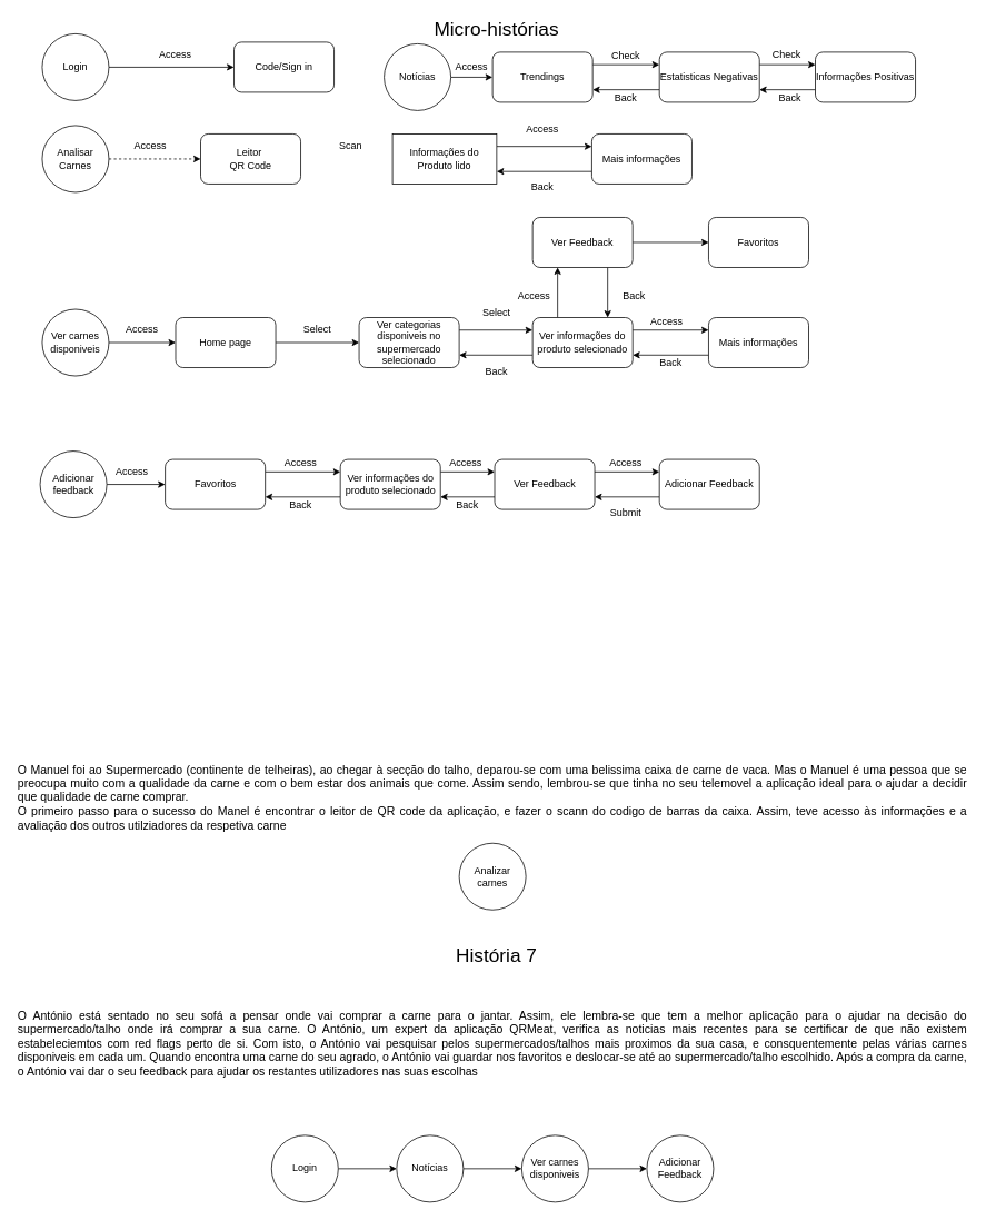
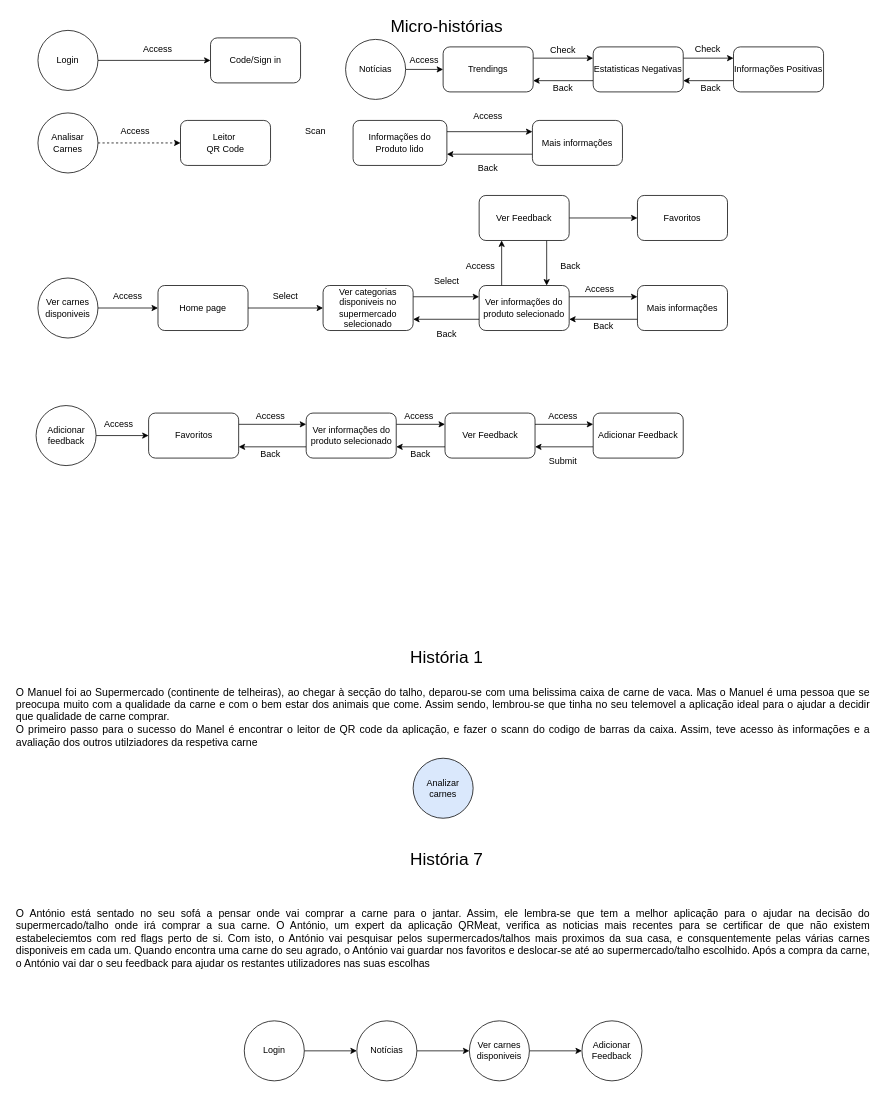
  <mxCell id="0" />
  <mxCell id="1" parent="0" />
  <mxCell id="2" style="edgeStyle=orthogonalEdgeStyle;rounded=0;orthogonalLoop=1;jettySize=auto;html=1;exitX=1;exitY=0.5;exitDx=0;exitDy=0;entryX=0;entryY=0.5;entryDx=0;entryDy=0;" parent="1" source="3" target="4" edge="1"><mxGeometry relative="1" as="geometry" /></mxCell>
  <mxCell id="3" value="Login" style="ellipse;whiteSpace=wrap;html=1;aspect=fixed;" parent="1" vertex="1"><mxGeometry x="50" y="40" width="80" height="80" as="geometry" /></mxCell>
  <mxCell id="4" value="Code/Sign in" style="rounded=1;whiteSpace=wrap;html=1;" parent="1" vertex="1"><mxGeometry x="280" y="50" width="120" height="60" as="geometry" /></mxCell>
  <mxCell id="5" value="Access" style="text;html=1;align=center;verticalAlign=middle;whiteSpace=wrap;rounded=0;" parent="1" vertex="1"><mxGeometry x="180" y="50" width="60" height="30" as="geometry" /></mxCell>
  <mxCell id="6" style="edgeStyle=orthogonalEdgeStyle;rounded=0;orthogonalLoop=1;jettySize=auto;html=1;exitX=1;exitY=0.5;exitDx=0;exitDy=0;entryX=0;entryY=0.5;entryDx=0;entryDy=0;" parent="1" source="7" target="12" edge="1"><mxGeometry relative="1" as="geometry" /></mxCell>
  <mxCell id="7" value="Notícias" style="ellipse;whiteSpace=wrap;html=1;aspect=fixed;" parent="1" vertex="1"><mxGeometry x="460" y="52" width="80" height="80" as="geometry" /></mxCell>
  <mxCell id="8" style="edgeStyle=orthogonalEdgeStyle;rounded=0;orthogonalLoop=1;jettySize=auto;html=1;exitX=0;exitY=0.75;exitDx=0;exitDy=0;entryX=1;entryY=0.75;entryDx=0;entryDy=0;" parent="1" source="10" target="12" edge="1"><mxGeometry relative="1" as="geometry" /></mxCell>
  <mxCell id="9" style="edgeStyle=orthogonalEdgeStyle;rounded=0;orthogonalLoop=1;jettySize=auto;html=1;exitX=1;exitY=0.25;exitDx=0;exitDy=0;entryX=0;entryY=0.25;entryDx=0;entryDy=0;" parent="1" source="10" target="16" edge="1"><mxGeometry relative="1" as="geometry" /></mxCell>
  <mxCell id="10" value="Estatisticas Negativas" style="rounded=1;whiteSpace=wrap;html=1;" parent="1" vertex="1"><mxGeometry x="790" y="62" width="120" height="60" as="geometry" /></mxCell>
  <mxCell id="11" style="edgeStyle=orthogonalEdgeStyle;rounded=0;orthogonalLoop=1;jettySize=auto;html=1;exitX=1;exitY=0.25;exitDx=0;exitDy=0;entryX=0;entryY=0.25;entryDx=0;entryDy=0;" parent="1" source="12" target="10" edge="1"><mxGeometry relative="1" as="geometry" /></mxCell>
  <mxCell id="12" value="Trendings" style="rounded=1;whiteSpace=wrap;html=1;" parent="1" vertex="1"><mxGeometry x="590" y="62" width="120" height="60" as="geometry" /></mxCell>
  <mxCell id="13" value="Back" style="text;html=1;align=center;verticalAlign=middle;whiteSpace=wrap;rounded=0;" parent="1" vertex="1"><mxGeometry x="720" y="102" width="60" height="30" as="geometry" /></mxCell>
  <mxCell id="14" value="Check" style="text;html=1;align=center;verticalAlign=middle;whiteSpace=wrap;rounded=0;" parent="1" vertex="1"><mxGeometry x="720" y="52" width="60" height="30" as="geometry" /></mxCell>
  <mxCell id="15" style="edgeStyle=orthogonalEdgeStyle;rounded=0;orthogonalLoop=1;jettySize=auto;html=1;exitX=0;exitY=0.75;exitDx=0;exitDy=0;entryX=1;entryY=0.75;entryDx=0;entryDy=0;" parent="1" source="16" target="10" edge="1"><mxGeometry relative="1" as="geometry" /></mxCell>
  <mxCell id="16" value="Informações Positivas" style="rounded=1;whiteSpace=wrap;html=1;" parent="1" vertex="1"><mxGeometry x="977" y="62" width="120" height="60" as="geometry" /></mxCell>
  <mxCell id="17" style="edgeStyle=orthogonalEdgeStyle;rounded=0;orthogonalLoop=1;jettySize=auto;html=1;exitX=1;exitY=0.5;exitDx=0;exitDy=0;entryX=0;entryY=0.5;entryDx=0;entryDy=0;dashed=1;" parent="1" source="18" target="19" edge="1"><mxGeometry relative="1" as="geometry" /></mxCell>
  <mxCell id="18" value="Analisar Carnes" style="ellipse;whiteSpace=wrap;html=1;aspect=fixed;" parent="1" vertex="1"><mxGeometry x="50" y="150" width="80" height="80" as="geometry" /></mxCell>
  <mxCell id="19" value="Leitor&amp;nbsp;&lt;div&gt;QR Code&lt;/div&gt;" style="rounded=1;whiteSpace=wrap;html=1;" parent="1" vertex="1"><mxGeometry x="240" y="160" width="120" height="60" as="geometry" /></mxCell>
  <mxCell id="20" value="Access" style="text;html=1;align=center;verticalAlign=middle;whiteSpace=wrap;rounded=0;" parent="1" vertex="1"><mxGeometry x="150" y="160" width="60" height="30" as="geometry" /></mxCell>
  <mxCell id="21" style="edgeStyle=orthogonalEdgeStyle;rounded=0;orthogonalLoop=1;jettySize=auto;html=1;exitX=1;exitY=0.25;exitDx=0;exitDy=0;entryX=0;entryY=0.25;entryDx=0;entryDy=0;" parent="1" source="22" target="25" edge="1"><mxGeometry relative="1" as="geometry" /></mxCell>
- <mxCell id="22" value="Informações do Produto lido" style="whiteSpace=wrap;html=1;rounded=0;" parent="1" vertex="1"><mxGeometry x="470" y="160" width="125" height="60" as="geometry" /></mxCell>
+ <mxCell id="22" value="Informações do Produto lido" style="rounded=1;whiteSpace=wrap;html=1;" parent="1" vertex="1"><mxGeometry x="470" y="160" width="125" height="60" as="geometry" /></mxCell>
  <mxCell id="23" value="Scan" style="text;html=1;align=center;verticalAlign=middle;whiteSpace=wrap;rounded=0;" parent="1" vertex="1"><mxGeometry x="390" y="160" width="60" height="30" as="geometry" /></mxCell>
  <mxCell id="24" style="edgeStyle=orthogonalEdgeStyle;rounded=0;orthogonalLoop=1;jettySize=auto;html=1;exitX=0;exitY=0.75;exitDx=0;exitDy=0;entryX=1;entryY=0.75;entryDx=0;entryDy=0;" parent="1" source="25" target="22" edge="1"><mxGeometry relative="1" as="geometry" /></mxCell>
  <mxCell id="25" value="Mais informações" style="rounded=1;whiteSpace=wrap;html=1;" parent="1" vertex="1"><mxGeometry x="709" y="160" width="120" height="60" as="geometry" /></mxCell>
  <mxCell id="26" value="Access" style="text;html=1;align=center;verticalAlign=middle;whiteSpace=wrap;rounded=0;" parent="1" vertex="1"><mxGeometry x="620" y="140" width="60" height="30" as="geometry" /></mxCell>
  <mxCell id="27" value="Back" style="text;html=1;align=center;verticalAlign=middle;whiteSpace=wrap;rounded=0;" parent="1" vertex="1"><mxGeometry x="620" y="209" width="60" height="30" as="geometry" /></mxCell>
  <mxCell id="28" style="edgeStyle=orthogonalEdgeStyle;rounded=0;orthogonalLoop=1;jettySize=auto;html=1;exitX=1;exitY=0.5;exitDx=0;exitDy=0;entryX=0;entryY=0.5;entryDx=0;entryDy=0;" edge="1" parent="1" source="29" target="49"><mxGeometry relative="1" as="geometry" /></mxCell>
  <mxCell id="29" value="Notícias" style="ellipse;whiteSpace=wrap;html=1;aspect=fixed;" vertex="1" parent="1"><mxGeometry x="475" y="1360" width="80" height="80" as="geometry" /></mxCell>
  <mxCell id="30" value="Check" style="text;html=1;align=center;verticalAlign=middle;whiteSpace=wrap;rounded=0;" vertex="1" parent="1"><mxGeometry x="913" y="50" width="60" height="30" as="geometry" /></mxCell>
  <mxCell id="31" value="Back" style="text;html=1;align=center;verticalAlign=middle;whiteSpace=wrap;rounded=0;" vertex="1" parent="1"><mxGeometry x="917" y="102" width="60" height="30" as="geometry" /></mxCell>
  <mxCell id="32" style="edgeStyle=orthogonalEdgeStyle;rounded=0;orthogonalLoop=1;jettySize=auto;html=1;exitX=1;exitY=0.5;exitDx=0;exitDy=0;entryX=0;entryY=0.5;entryDx=0;entryDy=0;" edge="1" parent="1" source="33" target="41"><mxGeometry relative="1" as="geometry" /></mxCell>
  <mxCell id="33" value="Ver carnes disponiveis" style="ellipse;whiteSpace=wrap;html=1;aspect=fixed;" vertex="1" parent="1"><mxGeometry x="50" y="370" width="80" height="80" as="geometry" /></mxCell>
  <mxCell id="34" value="&lt;font style=&quot;font-size: 23px;&quot;&gt;Micro-histórias&lt;/font&gt;" style="text;html=1;align=center;verticalAlign=middle;whiteSpace=wrap;rounded=0;" vertex="1" parent="1"><mxGeometry x="470" y="20" width="250" height="30" as="geometry" /></mxCell>
+ <mxCell id="35" value="&lt;font style=&quot;font-size: 23px;&quot;&gt;História 1&lt;/font&gt;" style="text;html=1;align=center;verticalAlign=middle;whiteSpace=wrap;rounded=0;" vertex="1" parent="1"><mxGeometry x="510" y="860" width="170" height="30" as="geometry" /></mxCell>
  <mxCell id="36" value="&lt;div style=&quot;text-align: justify; font-size: 14px;&quot;&gt;&lt;font style=&quot;font-size: 14px;&quot;&gt;O Manuel foi ao Supermercado (continente de telheiras), ao chegar à secção do talho, deparou-se com uma belissima caixa de carne de vaca. Mas o Manuel é uma pessoa que se preocupa muito com a qualidade da carne e com o bem estar dos animais que come. Assim sendo, lembrou-se que tinha no seu telemovel a aplicação ideal para o ajudar a decidir que qualidade de carne comprar.&lt;/font&gt;&lt;/div&gt;&lt;div style=&quot;text-align: justify; font-size: 14px;&quot;&gt;&lt;font style=&quot;font-size: 14px;&quot;&gt;O primeiro passo para o sucesso do Manel é encontrar o leitor de QR code da aplicação, e fazer o scann do codigo de barras da caixa. Assim, teve acesso às informações e a avaliação dos outros utilziadores da respetiva carne&lt;/font&gt;&lt;/div&gt;" style="text;html=1;align=center;verticalAlign=middle;whiteSpace=wrap;rounded=0;" vertex="1" parent="1"><mxGeometry x="20" y="910" width="1140" height="90" as="geometry" /></mxCell>
- <mxCell id="37" value="Analizar carnes" style="ellipse;whiteSpace=wrap;html=1;aspect=fixed;" vertex="1" parent="1"><mxGeometry x="550" y="1010" width="80" height="80" as="geometry" /></mxCell>
+ <mxCell id="37" value="Analizar carnes" style="ellipse;whiteSpace=wrap;html=1;aspect=fixed;fillColor=#dae8fc;" vertex="1" parent="1"><mxGeometry x="550" y="1010" width="80" height="80" as="geometry" /></mxCell>
  <mxCell id="38" value="&lt;font style=&quot;font-size: 23px;&quot;&gt;História 7&lt;/font&gt;" style="text;html=1;align=center;verticalAlign=middle;whiteSpace=wrap;rounded=0;" vertex="1" parent="1"><mxGeometry x="510" y="1130" width="170" height="30" as="geometry" /></mxCell>
  <mxCell id="39" value="&lt;div style=&quot;text-align: justify;&quot;&gt;&lt;span style=&quot;background-color: initial;&quot;&gt;&lt;font style=&quot;font-size: 14px;&quot;&gt;O António está sentado no seu sofá a pensar onde vai comprar a carne para o jantar. Assim, ele lembra-se que tem a melhor aplicação para o ajudar na decisão do supermercado/talho onde irá comprar a sua carne. O António, um expert da aplicação QRMeat, verifica as noticias mais recentes para se certificar de que não existem estabeleciemtos com red flags perto de si. Com isto, o António vai pesquisar pelos supermercados/talhos mais proximos da sua casa, e consquentemente pelas várias carnes disponiveis em cada um. Quando encontra uma carne do seu agrado, o António vai guardar nos favoritos e deslocar-se até ao supermercado/talho escolhido. Após a compra da carne, o António vai dar o seu feedback para ajudar os restantes utilizadores nas suas escolhas&lt;/font&gt;&lt;/span&gt;&lt;/div&gt;" style="text;html=1;align=center;verticalAlign=middle;whiteSpace=wrap;rounded=0;" vertex="1" parent="1"><mxGeometry x="20" y="1200" width="1140" height="100" as="geometry" /></mxCell>
  <mxCell id="40" style="edgeStyle=orthogonalEdgeStyle;rounded=0;orthogonalLoop=1;jettySize=auto;html=1;exitX=1;exitY=0.5;exitDx=0;exitDy=0;entryX=0;entryY=0.5;entryDx=0;entryDy=0;" edge="1" parent="1" source="41" target="43"><mxGeometry relative="1" as="geometry" /></mxCell>
  <mxCell id="41" value="Home page" style="rounded=1;whiteSpace=wrap;html=1;" vertex="1" parent="1"><mxGeometry x="210" y="380" width="120" height="60" as="geometry" /></mxCell>
  <mxCell id="42" style="edgeStyle=orthogonalEdgeStyle;rounded=0;orthogonalLoop=1;jettySize=auto;html=1;exitX=1;exitY=0.25;exitDx=0;exitDy=0;entryX=0;entryY=0.25;entryDx=0;entryDy=0;" edge="1" parent="1" source="43" target="53"><mxGeometry relative="1" as="geometry" /></mxCell>
  <mxCell id="43" value="Ver categorias disponiveis no supermercado selecionado" style="rounded=1;whiteSpace=wrap;html=1;" vertex="1" parent="1"><mxGeometry x="430" y="380" width="120" height="60" as="geometry" /></mxCell>
  <mxCell id="44" value="Select" style="text;html=1;align=center;verticalAlign=middle;whiteSpace=wrap;rounded=0;" vertex="1" parent="1"><mxGeometry x="350" y="380" width="60" height="30" as="geometry" /></mxCell>
  <mxCell id="45" value="Access" style="text;html=1;align=center;verticalAlign=middle;whiteSpace=wrap;rounded=0;" vertex="1" parent="1"><mxGeometry x="140" y="380" width="60" height="30" as="geometry" /></mxCell>
  <mxCell id="46" style="edgeStyle=orthogonalEdgeStyle;rounded=0;orthogonalLoop=1;jettySize=auto;html=1;exitX=1;exitY=0.5;exitDx=0;exitDy=0;entryX=0;entryY=0.5;entryDx=0;entryDy=0;" edge="1" parent="1" source="47" target="29"><mxGeometry relative="1" as="geometry" /></mxCell>
  <mxCell id="47" value="Login" style="ellipse;whiteSpace=wrap;html=1;aspect=fixed;" vertex="1" parent="1"><mxGeometry x="325" y="1360" width="80" height="80" as="geometry" /></mxCell>
  <mxCell id="48" style="edgeStyle=orthogonalEdgeStyle;rounded=0;orthogonalLoop=1;jettySize=auto;html=1;exitX=1;exitY=0.5;exitDx=0;exitDy=0;entryX=0;entryY=0.5;entryDx=0;entryDy=0;" edge="1" parent="1" source="49" target="86"><mxGeometry relative="1" as="geometry" /></mxCell>
  <mxCell id="49" value="Ver carnes disponiveis" style="ellipse;whiteSpace=wrap;html=1;aspect=fixed;" vertex="1" parent="1"><mxGeometry x="625" y="1360" width="80" height="80" as="geometry" /></mxCell>
  <mxCell id="50" style="edgeStyle=orthogonalEdgeStyle;rounded=0;orthogonalLoop=1;jettySize=auto;html=1;exitX=0;exitY=0.75;exitDx=0;exitDy=0;entryX=1;entryY=0.75;entryDx=0;entryDy=0;" edge="1" parent="1" source="53" target="43"><mxGeometry relative="1" as="geometry" /></mxCell>
  <mxCell id="51" style="edgeStyle=orthogonalEdgeStyle;rounded=0;orthogonalLoop=1;jettySize=auto;html=1;exitX=1;exitY=0.25;exitDx=0;exitDy=0;entryX=0;entryY=0.25;entryDx=0;entryDy=0;" edge="1" parent="1" source="53" target="57"><mxGeometry relative="1" as="geometry" /></mxCell>
  <mxCell id="52" style="edgeStyle=orthogonalEdgeStyle;rounded=0;orthogonalLoop=1;jettySize=auto;html=1;exitX=0.25;exitY=0;exitDx=0;exitDy=0;entryX=0.25;entryY=1;entryDx=0;entryDy=0;" edge="1" parent="1" source="53" target="60"><mxGeometry relative="1" as="geometry" /></mxCell>
  <mxCell id="53" value="Ver informações do produto selecionado" style="rounded=1;whiteSpace=wrap;html=1;" vertex="1" parent="1"><mxGeometry x="638" y="380" width="120" height="60" as="geometry" /></mxCell>
  <mxCell id="54" value="Select" style="text;html=1;align=center;verticalAlign=middle;whiteSpace=wrap;rounded=0;" vertex="1" parent="1"><mxGeometry x="564.5" y="360" width="60" height="30" as="geometry" /></mxCell>
  <mxCell id="55" value="Back" style="text;html=1;align=center;verticalAlign=middle;whiteSpace=wrap;rounded=0;" vertex="1" parent="1"><mxGeometry x="564.5" y="430" width="60" height="30" as="geometry" /></mxCell>
  <mxCell id="56" style="edgeStyle=orthogonalEdgeStyle;rounded=0;orthogonalLoop=1;jettySize=auto;html=1;exitX=0;exitY=0.75;exitDx=0;exitDy=0;entryX=1;entryY=0.75;entryDx=0;entryDy=0;" edge="1" parent="1" source="57" target="53"><mxGeometry relative="1" as="geometry" /></mxCell>
  <mxCell id="57" value="Mais informações" style="rounded=1;whiteSpace=wrap;html=1;" vertex="1" parent="1"><mxGeometry x="849" y="380" width="120" height="60" as="geometry" /></mxCell>
  <mxCell id="58" style="edgeStyle=orthogonalEdgeStyle;rounded=0;orthogonalLoop=1;jettySize=auto;html=1;exitX=0.75;exitY=1;exitDx=0;exitDy=0;entryX=0.75;entryY=0;entryDx=0;entryDy=0;" edge="1" parent="1" source="60" target="53"><mxGeometry relative="1" as="geometry" /></mxCell>
  <mxCell id="59" style="edgeStyle=orthogonalEdgeStyle;rounded=0;orthogonalLoop=1;jettySize=auto;html=1;exitX=1;exitY=0.5;exitDx=0;exitDy=0;entryX=0;entryY=0.5;entryDx=0;entryDy=0;" edge="1" parent="1" source="60" target="65"><mxGeometry relative="1" as="geometry" /></mxCell>
  <mxCell id="60" value="Ver Feedback" style="rounded=1;whiteSpace=wrap;html=1;" vertex="1" parent="1"><mxGeometry x="638" y="260" width="120" height="60" as="geometry" /></mxCell>
  <mxCell id="61" value="Access" style="text;html=1;align=center;verticalAlign=middle;whiteSpace=wrap;rounded=0;" vertex="1" parent="1"><mxGeometry x="769" y="370" width="60" height="30" as="geometry" /></mxCell>
  <mxCell id="62" value="Back" style="text;html=1;align=center;verticalAlign=middle;whiteSpace=wrap;rounded=0;" vertex="1" parent="1"><mxGeometry x="774" y="420" width="60" height="30" as="geometry" /></mxCell>
  <mxCell id="63" value="Access" style="text;html=1;align=center;verticalAlign=middle;whiteSpace=wrap;rounded=0;" vertex="1" parent="1"><mxGeometry x="610" y="340" width="60" height="30" as="geometry" /></mxCell>
  <mxCell id="64" value="Back" style="text;html=1;align=center;verticalAlign=middle;whiteSpace=wrap;rounded=0;" vertex="1" parent="1"><mxGeometry x="730" y="340" width="60" height="30" as="geometry" /></mxCell>
  <mxCell id="65" value="Favoritos" style="rounded=1;whiteSpace=wrap;html=1;" vertex="1" parent="1"><mxGeometry x="849" y="260" width="120" height="60" as="geometry" /></mxCell>
  <mxCell id="66" style="edgeStyle=orthogonalEdgeStyle;rounded=0;orthogonalLoop=1;jettySize=auto;html=1;exitX=1;exitY=0.5;exitDx=0;exitDy=0;entryX=0;entryY=0.5;entryDx=0;entryDy=0;" edge="1" parent="1" source="67" target="69"><mxGeometry relative="1" as="geometry" /></mxCell>
  <mxCell id="67" value="Adicionar feedback" style="ellipse;whiteSpace=wrap;html=1;aspect=fixed;" vertex="1" parent="1"><mxGeometry x="47.5" y="540" width="80" height="80" as="geometry" /></mxCell>
  <mxCell id="68" style="edgeStyle=orthogonalEdgeStyle;rounded=0;orthogonalLoop=1;jettySize=auto;html=1;exitX=1;exitY=0.25;exitDx=0;exitDy=0;entryX=0;entryY=0.25;entryDx=0;entryDy=0;" edge="1" parent="1" source="69" target="72"><mxGeometry relative="1" as="geometry" /></mxCell>
  <mxCell id="69" value="Favoritos" style="rounded=1;whiteSpace=wrap;html=1;" vertex="1" parent="1"><mxGeometry x="197.5" y="550" width="120" height="60" as="geometry" /></mxCell>
  <mxCell id="70" style="edgeStyle=orthogonalEdgeStyle;rounded=0;orthogonalLoop=1;jettySize=auto;html=1;exitX=0;exitY=0.75;exitDx=0;exitDy=0;entryX=1;entryY=0.75;entryDx=0;entryDy=0;" edge="1" parent="1" source="72" target="69"><mxGeometry relative="1" as="geometry" /></mxCell>
  <mxCell id="71" style="edgeStyle=orthogonalEdgeStyle;rounded=0;orthogonalLoop=1;jettySize=auto;html=1;exitX=1;exitY=0.25;exitDx=0;exitDy=0;entryX=0;entryY=0.25;entryDx=0;entryDy=0;" edge="1" parent="1" source="72" target="74"><mxGeometry relative="1" as="geometry" /></mxCell>
  <mxCell id="72" value="Ver informações do produto selecionado" style="rounded=1;whiteSpace=wrap;html=1;" vertex="1" parent="1"><mxGeometry x="407.5" y="550" width="120" height="60" as="geometry" /></mxCell>
  <mxCell id="73" style="edgeStyle=orthogonalEdgeStyle;rounded=0;orthogonalLoop=1;jettySize=auto;html=1;exitX=0;exitY=0.75;exitDx=0;exitDy=0;entryX=1;entryY=0.75;entryDx=0;entryDy=0;" edge="1" parent="1" source="74" target="72"><mxGeometry relative="1" as="geometry" /></mxCell>
  <mxCell id="74" value="Ver Feedback" style="rounded=1;whiteSpace=wrap;html=1;" vertex="1" parent="1"><mxGeometry x="592.5" y="550" width="120" height="60" as="geometry" /></mxCell>
  <mxCell id="75" value="Access" style="text;html=1;align=center;verticalAlign=middle;whiteSpace=wrap;rounded=0;" vertex="1" parent="1"><mxGeometry x="535" y="65" width="60" height="30" as="geometry" /></mxCell>
  <mxCell id="76" style="edgeStyle=orthogonalEdgeStyle;rounded=0;orthogonalLoop=1;jettySize=auto;html=1;exitX=0;exitY=0.75;exitDx=0;exitDy=0;entryX=1;entryY=0.75;entryDx=0;entryDy=0;" edge="1" parent="1" source="77" target="74"><mxGeometry relative="1" as="geometry" /></mxCell>
  <mxCell id="77" value="Adicionar Feedback" style="rounded=1;whiteSpace=wrap;html=1;" vertex="1" parent="1"><mxGeometry x="790" y="550" width="120" height="60" as="geometry" /></mxCell>
  <mxCell id="78" style="edgeStyle=orthogonalEdgeStyle;rounded=0;orthogonalLoop=1;jettySize=auto;html=1;exitX=1;exitY=0.25;exitDx=0;exitDy=0;entryX=0;entryY=0.25;entryDx=0;entryDy=0;" edge="1" parent="1" source="74" target="77"><mxGeometry relative="1" as="geometry" /></mxCell>
  <mxCell id="79" value="Access" style="text;html=1;align=center;verticalAlign=middle;whiteSpace=wrap;rounded=0;" vertex="1" parent="1"><mxGeometry x="720" y="540" width="60" height="30" as="geometry" /></mxCell>
  <mxCell id="80" value="Submit" style="text;html=1;align=center;verticalAlign=middle;whiteSpace=wrap;rounded=0;" vertex="1" parent="1"><mxGeometry x="720" y="600" width="60" height="30" as="geometry" /></mxCell>
  <mxCell id="81" value="Access" style="text;html=1;align=center;verticalAlign=middle;whiteSpace=wrap;rounded=0;" vertex="1" parent="1"><mxGeometry x="527.5" y="540" width="60" height="30" as="geometry" /></mxCell>
  <mxCell id="82" value="Access" style="text;html=1;align=center;verticalAlign=middle;whiteSpace=wrap;rounded=0;" vertex="1" parent="1"><mxGeometry x="330" y="540" width="60" height="30" as="geometry" /></mxCell>
  <mxCell id="83" value="Access" style="text;html=1;align=center;verticalAlign=middle;whiteSpace=wrap;rounded=0;" vertex="1" parent="1"><mxGeometry x="127.5" y="550" width="60" height="30" as="geometry" /></mxCell>
  <mxCell id="84" value="Back" style="text;html=1;align=center;verticalAlign=middle;whiteSpace=wrap;rounded=0;" vertex="1" parent="1"><mxGeometry x="530" y="590" width="60" height="30" as="geometry" /></mxCell>
  <mxCell id="85" value="Back" style="text;html=1;align=center;verticalAlign=middle;whiteSpace=wrap;rounded=0;" vertex="1" parent="1"><mxGeometry x="330" y="590" width="60" height="30" as="geometry" /></mxCell>
  <mxCell id="86" value="Adicionar Feedback" style="ellipse;whiteSpace=wrap;html=1;aspect=fixed;" vertex="1" parent="1"><mxGeometry x="775" y="1360" width="80" height="80" as="geometry" /></mxCell>
